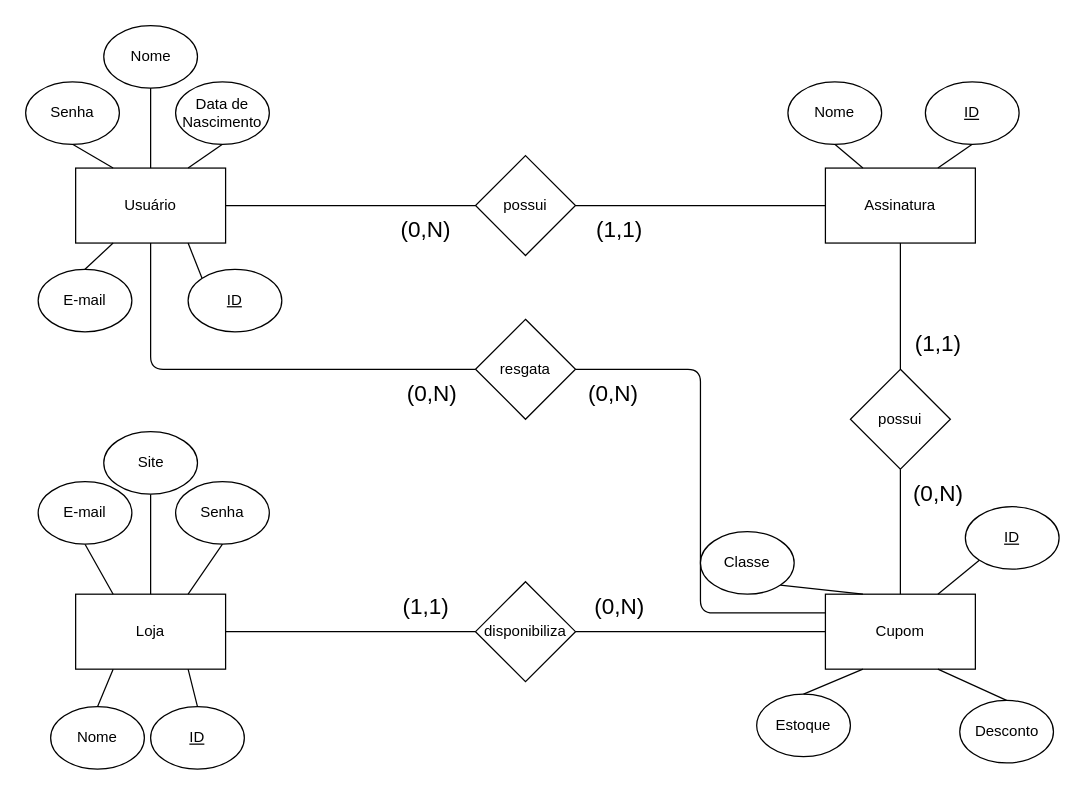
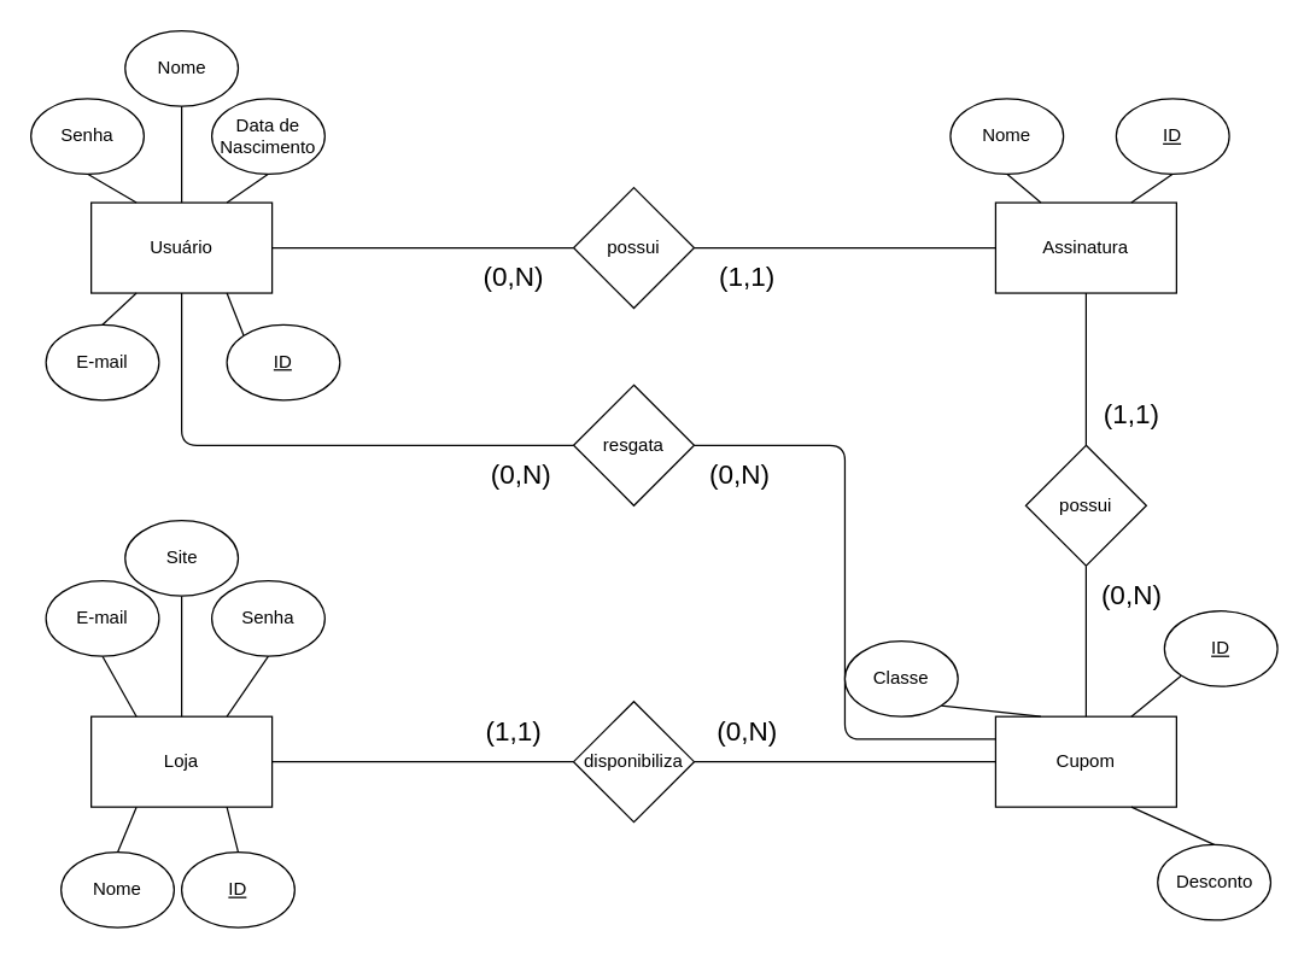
  <mxCell id="0" />
  <mxCell id="1" parent="0" />
  <mxCell id="2" value="Usuário" style="rounded=0;whiteSpace=wrap;html=1;" parent="1" vertex="1"><mxGeometry x="60" y="134" width="120" height="60" as="geometry" /></mxCell>
  <mxCell id="3" value="Cupom" style="rounded=0;whiteSpace=wrap;html=1;" parent="1" vertex="1"><mxGeometry x="660" y="475" width="120" height="60" as="geometry" /></mxCell>
  <mxCell id="4" value="Assinatura" style="rounded=0;whiteSpace=wrap;html=1;" parent="1" vertex="1"><mxGeometry x="660" y="134" width="120" height="60" as="geometry" /></mxCell>
  <mxCell id="5" value="" style="endArrow=none;html=1;entryX=0.25;entryY=1;entryDx=0;entryDy=0;exitX=0.5;exitY=0;exitDx=0;exitDy=0;" parent="1" source="6" target="2" edge="1"><mxGeometry width="50" height="50" relative="1" as="geometry"><mxPoint x="100" y="234" as="sourcePoint" /><mxPoint x="460" y="434" as="targetPoint" /></mxGeometry></mxCell>
  <mxCell id="6" value="E-mail" style="ellipse;whiteSpace=wrap;html=1;" parent="1" vertex="1"><mxGeometry x="30" y="215" width="75" height="50" as="geometry" /></mxCell>
  <mxCell id="7" value="" style="endArrow=none;html=1;entryX=0.5;entryY=0;entryDx=0;entryDy=0;exitX=0.5;exitY=1;exitDx=0;exitDy=0;" parent="1" source="8" target="2" edge="1"><mxGeometry width="50" height="50" relative="1" as="geometry"><mxPoint x="190" y="234" as="sourcePoint" /><mxPoint x="180" y="194" as="targetPoint" /></mxGeometry></mxCell>
  <mxCell id="8" value="Nome" style="ellipse;whiteSpace=wrap;html=1;" parent="1" vertex="1"><mxGeometry x="82.5" y="20" width="75" height="50" as="geometry" /></mxCell>
  <mxCell id="9" value="" style="endArrow=none;html=1;entryX=0.25;entryY=0;entryDx=0;entryDy=0;exitX=0.5;exitY=1;exitDx=0;exitDy=0;" parent="1" source="10" target="2" edge="1"><mxGeometry width="50" height="50" relative="1" as="geometry"><mxPoint x="399" y="174" as="sourcePoint" /><mxPoint x="224" y="184" as="targetPoint" /></mxGeometry></mxCell>
  <mxCell id="10" value="Senha" style="ellipse;whiteSpace=wrap;html=1;" parent="1" vertex="1"><mxGeometry y="65" width="75" height="50" as="geometry" x="20" /></mxCell>
  <mxCell id="11" value="" style="endArrow=none;html=1;entryX=0.75;entryY=0;entryDx=0;entryDy=0;exitX=0.5;exitY=1;exitDx=0;exitDy=0;" parent="1" source="12" target="2" edge="1"><mxGeometry width="50" height="50" relative="1" as="geometry"><mxPoint x="300" y="194" as="sourcePoint" /><mxPoint x="260" y="154" as="targetPoint" /></mxGeometry></mxCell>
  <mxCell id="12" value="Data de Nascimento" style="ellipse;whiteSpace=wrap;html=1;" parent="1" vertex="1"><mxGeometry x="140" y="65" width="75" height="50" as="geometry" /></mxCell>
  <mxCell id="13" value="" style="endArrow=none;html=1;entryX=0.75;entryY=1;entryDx=0;entryDy=0;exitX=0;exitY=0;exitDx=0;exitDy=0;" parent="1" source="14" target="2" edge="1"><mxGeometry width="50" height="50" relative="1" as="geometry"><mxPoint x="275" y="215" as="sourcePoint" /><mxPoint x="235" y="175" as="targetPoint" /></mxGeometry></mxCell>
  <mxCell id="14" value="&lt;u&gt;ID&lt;/u&gt;" style="ellipse;whiteSpace=wrap;html=1;" parent="1" vertex="1"><mxGeometry x="150" y="215" width="75" height="50" as="geometry" /></mxCell>
  <mxCell id="15" value="" style="endArrow=none;html=1;entryX=0.75;entryY=0;entryDx=0;entryDy=0;exitX=0.5;exitY=1;exitDx=0;exitDy=0;" parent="1" source="16" target="4" edge="1"><mxGeometry width="50" height="50" relative="1" as="geometry"><mxPoint x="695" y="226" as="sourcePoint" /><mxPoint x="650" y="185" as="targetPoint" /></mxGeometry></mxCell>
  <mxCell id="16" value="&lt;u&gt;ID&lt;/u&gt;" style="ellipse;whiteSpace=wrap;html=1;" parent="1" vertex="1"><mxGeometry x="740" y="65" width="75" height="50" as="geometry" /></mxCell>
  <mxCell id="17" value="" style="endArrow=none;html=1;entryX=0.25;entryY=0;entryDx=0;entryDy=0;exitX=0.5;exitY=1;exitDx=0;exitDy=0;" parent="1" source="18" target="4" edge="1"><mxGeometry width="50" height="50" relative="1" as="geometry"><mxPoint x="650" y="45" as="sourcePoint" /><mxPoint x="640" y="5" as="targetPoint" /></mxGeometry></mxCell>
  <mxCell id="18" value="Nome" style="ellipse;whiteSpace=wrap;html=1;" parent="1" vertex="1"><mxGeometry x="630" y="65" width="75" height="50" as="geometry" /></mxCell>
  <mxCell id="19" value="possui" style="rhombus;whiteSpace=wrap;html=1;" parent="1" vertex="1"><mxGeometry x="380" y="124" width="80" height="80" as="geometry" /></mxCell>
  <mxCell id="20" value="" style="endArrow=none;html=1;exitX=1;exitY=0.5;exitDx=0;exitDy=0;entryX=0;entryY=0.5;entryDx=0;entryDy=0;" parent="1" source="2" target="19" edge="1"><mxGeometry width="50" height="50" relative="1" as="geometry"><mxPoint x="410" y="395" as="sourcePoint" /><mxPoint x="460" y="345" as="targetPoint" /></mxGeometry></mxCell>
  <mxCell id="21" value="" style="endArrow=none;html=1;entryX=1;entryY=0.5;entryDx=0;entryDy=0;" parent="1" source="4" target="19" edge="1"><mxGeometry width="50" height="50" relative="1" as="geometry"><mxPoint x="190" y="174" as="sourcePoint" /><mxPoint x="404" y="174" as="targetPoint" /></mxGeometry></mxCell>
  <mxCell id="22" value="Loja" style="rounded=0;whiteSpace=wrap;html=1;" parent="1" vertex="1"><mxGeometry x="60" y="475" width="120" height="60" as="geometry" /></mxCell>
  <mxCell id="23" value="" style="endArrow=none;html=1;exitX=1;exitY=0.5;exitDx=0;exitDy=0;entryX=0;entryY=0.5;entryDx=0;entryDy=0;" parent="1" source="22" target="24" edge="1"><mxGeometry width="50" height="50" relative="1" as="geometry"><mxPoint x="410" y="415" as="sourcePoint" /><mxPoint x="370" y="505" as="targetPoint" /></mxGeometry></mxCell>
  <mxCell id="24" value="disponibiliza" style="rhombus;whiteSpace=wrap;html=1;" parent="1" vertex="1"><mxGeometry x="380" y="465" width="80" height="80" as="geometry" /></mxCell>
  <mxCell id="25" value="" style="endArrow=none;html=1;exitX=1;exitY=0.5;exitDx=0;exitDy=0;entryX=0;entryY=0.5;entryDx=0;entryDy=0;" parent="1" source="24" target="3" edge="1"><mxGeometry width="50" height="50" relative="1" as="geometry"><mxPoint x="460" y="525" as="sourcePoint" /><mxPoint x="660" y="525" as="targetPoint" /></mxGeometry></mxCell>
  <mxCell id="26" value="" style="endArrow=none;html=1;exitX=0.5;exitY=0;exitDx=0;exitDy=0;entryX=0.5;entryY=1;entryDx=0;entryDy=0;" parent="1" source="3" target="27" edge="1"><mxGeometry width="50" height="50" relative="1" as="geometry"><mxPoint x="410" y="415" as="sourcePoint" /><mxPoint x="720" y="355" as="targetPoint" /></mxGeometry></mxCell>
  <mxCell id="27" value="possui" style="rhombus;whiteSpace=wrap;html=1;" parent="1" vertex="1"><mxGeometry x="680" y="295" width="80" height="80" as="geometry" /></mxCell>
  <mxCell id="28" value="" style="endArrow=none;html=1;exitX=0.5;exitY=0;exitDx=0;exitDy=0;entryX=0.5;entryY=1;entryDx=0;entryDy=0;" parent="1" source="27" target="4" edge="1"><mxGeometry width="50" height="50" relative="1" as="geometry"><mxPoint x="740" y="335" as="sourcePoint" /><mxPoint x="740" y="225" as="targetPoint" /></mxGeometry></mxCell>
  <mxCell id="29" value="" style="endArrow=none;html=1;entryX=0.25;entryY=1;entryDx=0;entryDy=0;exitX=0.5;exitY=0;exitDx=0;exitDy=0;" parent="1" source="30" target="22" edge="1"><mxGeometry width="50" height="50" relative="1" as="geometry"><mxPoint x="140" y="610" as="sourcePoint" /><mxPoint x="100" y="570" as="targetPoint" /></mxGeometry></mxCell>
  <mxCell id="30" value="Nome" style="ellipse;whiteSpace=wrap;html=1;" parent="1" vertex="1"><mxGeometry x="40" y="565" width="75" height="50" as="geometry" /></mxCell>
  <mxCell id="31" value="" style="endArrow=none;html=1;entryX=0.75;entryY=1;entryDx=0;entryDy=0;exitX=0.5;exitY=0;exitDx=0;exitDy=0;" parent="1" source="32" target="22" edge="1"><mxGeometry width="50" height="50" relative="1" as="geometry"><mxPoint x="225" y="591" as="sourcePoint" /><mxPoint x="130" y="555" as="targetPoint" /></mxGeometry></mxCell>
  <mxCell id="32" value="&lt;u&gt;ID&lt;/u&gt;" style="ellipse;whiteSpace=wrap;html=1;" parent="1" vertex="1"><mxGeometry x="120" y="565" width="75" height="50" as="geometry" /></mxCell>
  <mxCell id="33" value="" style="endArrow=none;html=1;entryX=0.25;entryY=0;entryDx=0;entryDy=0;exitX=0.5;exitY=1;exitDx=0;exitDy=0;" parent="1" source="34" target="22" edge="1"><mxGeometry width="50" height="50" relative="1" as="geometry"><mxPoint x="120" y="400" as="sourcePoint" /><mxPoint x="80" y="360" as="targetPoint" /></mxGeometry></mxCell>
  <mxCell id="34" value="E-mail" style="ellipse;whiteSpace=wrap;html=1;" parent="1" vertex="1"><mxGeometry x="30" y="385" width="75" height="50" as="geometry" /></mxCell>
  <mxCell id="35" value="" style="endArrow=none;html=1;entryX=0.5;entryY=0;entryDx=0;entryDy=0;exitX=0.5;exitY=1;exitDx=0;exitDy=0;" parent="1" source="36" target="22" edge="1"><mxGeometry width="50" height="50" relative="1" as="geometry"><mxPoint x="205" y="381" as="sourcePoint" /><mxPoint x="110" y="345" as="targetPoint" /></mxGeometry></mxCell>
  <mxCell id="36" value="Site" style="ellipse;whiteSpace=wrap;html=1;" parent="1" vertex="1"><mxGeometry x="82.5" y="345" width="75" height="50" as="geometry" /></mxCell>
  <mxCell id="37" value="Senha" style="ellipse;whiteSpace=wrap;html=1;" parent="1" vertex="1"><mxGeometry x="140" y="385" width="75" height="50" as="geometry" /></mxCell>
  <mxCell id="38" value="" style="endArrow=none;html=1;entryX=0.75;entryY=0;entryDx=0;entryDy=0;exitX=0.5;exitY=1;exitDx=0;exitDy=0;" parent="1" source="37" target="22" edge="1"><mxGeometry width="50" height="50" relative="1" as="geometry"><mxPoint x="187.5" y="455" as="sourcePoint" /><mxPoint x="160" y="485" as="targetPoint" /></mxGeometry></mxCell>
  <mxCell id="39" value="Desconto" style="ellipse;whiteSpace=wrap;html=1;" parent="1" vertex="1"><mxGeometry x="767.5" y="560" width="75" height="50" as="geometry" /></mxCell>
  <mxCell id="40" value="" style="endArrow=none;html=1;entryX=0.75;entryY=1;entryDx=0;entryDy=0;exitX=0.5;exitY=0;exitDx=0;exitDy=0;" parent="1" source="39" target="3" edge="1"><mxGeometry width="50" height="50" relative="1" as="geometry"><mxPoint x="767.5" y="565" as="sourcePoint" /><mxPoint x="770" y="535" as="targetPoint" /></mxGeometry></mxCell>
- <mxCell id="41" value="Estoque" style="ellipse;whiteSpace=wrap;html=1;" parent="1" vertex="1"><mxGeometry x="605" y="555" width="75" height="50" as="geometry" /></mxCell>
- <mxCell id="42" value="" style="endArrow=none;html=1;entryX=0.25;entryY=1;entryDx=0;entryDy=0;exitX=0.5;exitY=0;exitDx=0;exitDy=0;" parent="1" source="41" target="3" edge="1"><mxGeometry width="50" height="50" relative="1" as="geometry"><mxPoint x="612.5" y="555" as="sourcePoint" /><mxPoint x="615" y="525" as="targetPoint" /></mxGeometry></mxCell>
  <mxCell id="43" value="&lt;font style=&quot;font-size: 18px&quot;&gt;(0,N)&lt;/font&gt;" style="text;html=1;align=center;verticalAlign=middle;resizable=0;points=[];autosize=1;strokeColor=none;" parent="1" vertex="1"><mxGeometry x="465" y="475" width="60" height="20" as="geometry" /></mxCell>
  <mxCell id="44" value="&lt;font style=&quot;font-size: 18px&quot;&gt;(1,1)&lt;/font&gt;" style="text;html=1;align=center;verticalAlign=middle;resizable=0;points=[];autosize=1;strokeColor=none;" parent="1" vertex="1"><mxGeometry x="315" y="475" width="50" height="20" as="geometry" /></mxCell>
  <mxCell id="45" value="&lt;font style=&quot;font-size: 18px&quot;&gt;(1,1)&lt;/font&gt;" style="text;html=1;align=center;verticalAlign=middle;resizable=0;points=[];autosize=1;strokeColor=none;" parent="1" vertex="1"><mxGeometry x="470" y="174" width="50" height="20" as="geometry" /></mxCell>
  <mxCell id="46" value="&lt;font style=&quot;font-size: 18px&quot;&gt;(0,N)&lt;/font&gt;" style="text;html=1;align=center;verticalAlign=middle;resizable=0;points=[];autosize=1;strokeColor=none;" parent="1" vertex="1"><mxGeometry x="720" y="385" width="60" height="20" as="geometry" /></mxCell>
  <mxCell id="47" value="&lt;font style=&quot;font-size: 18px&quot;&gt;(0,N)&lt;/font&gt;" style="text;html=1;align=center;verticalAlign=middle;resizable=0;points=[];autosize=1;strokeColor=none;" parent="1" vertex="1"><mxGeometry x="310" y="174" width="60" height="20" as="geometry" /></mxCell>
  <mxCell id="48" value="&lt;font style=&quot;font-size: 18px&quot;&gt;(1,1)&lt;/font&gt;" style="text;html=1;align=center;verticalAlign=middle;resizable=0;points=[];autosize=1;strokeColor=none;" parent="1" vertex="1"><mxGeometry x="725" y="265" width="50" height="20" as="geometry" /></mxCell>
  <mxCell id="49" value="resgata" style="rhombus;whiteSpace=wrap;html=1;" parent="1" vertex="1"><mxGeometry x="380" y="255" width="80" height="80" as="geometry" /></mxCell>
  <mxCell id="50" value="" style="endArrow=none;html=1;entryX=0;entryY=0.25;entryDx=0;entryDy=0;edgeStyle=orthogonalEdgeStyle;exitX=1;exitY=0.5;exitDx=0;exitDy=0;" parent="1" source="49" target="3" edge="1"><mxGeometry width="50" height="50" relative="1" as="geometry"><mxPoint x="570" y="425" as="sourcePoint" /><mxPoint x="460" y="365" as="targetPoint" /></mxGeometry></mxCell>
  <mxCell id="51" value="" style="endArrow=none;html=1;exitX=0;exitY=0.5;exitDx=0;exitDy=0;entryX=0.5;entryY=1;entryDx=0;entryDy=0;edgeStyle=orthogonalEdgeStyle;" parent="1" source="49" target="2" edge="1"><mxGeometry width="50" height="50" relative="1" as="geometry"><mxPoint x="440" y="395" as="sourcePoint" /><mxPoint x="490" y="345" as="targetPoint" /></mxGeometry></mxCell>
  <mxCell id="52" value="&lt;font style=&quot;font-size: 18px&quot;&gt;(0,N)&lt;/font&gt;" style="text;html=1;align=center;verticalAlign=middle;resizable=0;points=[];autosize=1;strokeColor=none;" parent="1" vertex="1"><mxGeometry x="315" y="305" width="60" height="20" as="geometry" /></mxCell>
  <mxCell id="53" value="&lt;font style=&quot;font-size: 18px&quot;&gt;(0,N)&lt;/font&gt;" style="text;html=1;align=center;verticalAlign=middle;resizable=0;points=[];autosize=1;strokeColor=none;" parent="1" vertex="1"><mxGeometry x="460" y="305" width="60" height="20" as="geometry" /></mxCell>
  <mxCell id="54" value="&lt;u&gt;ID&lt;/u&gt;" style="ellipse;whiteSpace=wrap;html=1;" parent="1" vertex="1"><mxGeometry x="772" y="405" width="75" height="50" as="geometry" /></mxCell>
  <mxCell id="55" value="" style="endArrow=none;html=1;entryX=0;entryY=1;entryDx=0;entryDy=0;exitX=0.75;exitY=0;exitDx=0;exitDy=0;" parent="1" source="3" target="54" edge="1"><mxGeometry width="50" height="50" relative="1" as="geometry"><mxPoint x="570" y="395" as="sourcePoint" /><mxPoint x="620" y="345" as="targetPoint" /></mxGeometry></mxCell>
  <mxCell id="56" value="" style="endArrow=none;html=1;exitX=0.25;exitY=0;exitDx=0;exitDy=0;entryX=1;entryY=1;entryDx=0;entryDy=0;" edge="1" parent="1" source="3" target="57"><mxGeometry width="50" height="50" relative="1" as="geometry"><mxPoint x="480" y="585" as="sourcePoint" /><mxPoint x="650" y="435" as="targetPoint" /></mxGeometry></mxCell>
  <mxCell id="57" value="Classe" style="ellipse;whiteSpace=wrap;html=1;" vertex="1" parent="1"><mxGeometry x="560" y="425" width="75" height="50" as="geometry" /></mxCell>
